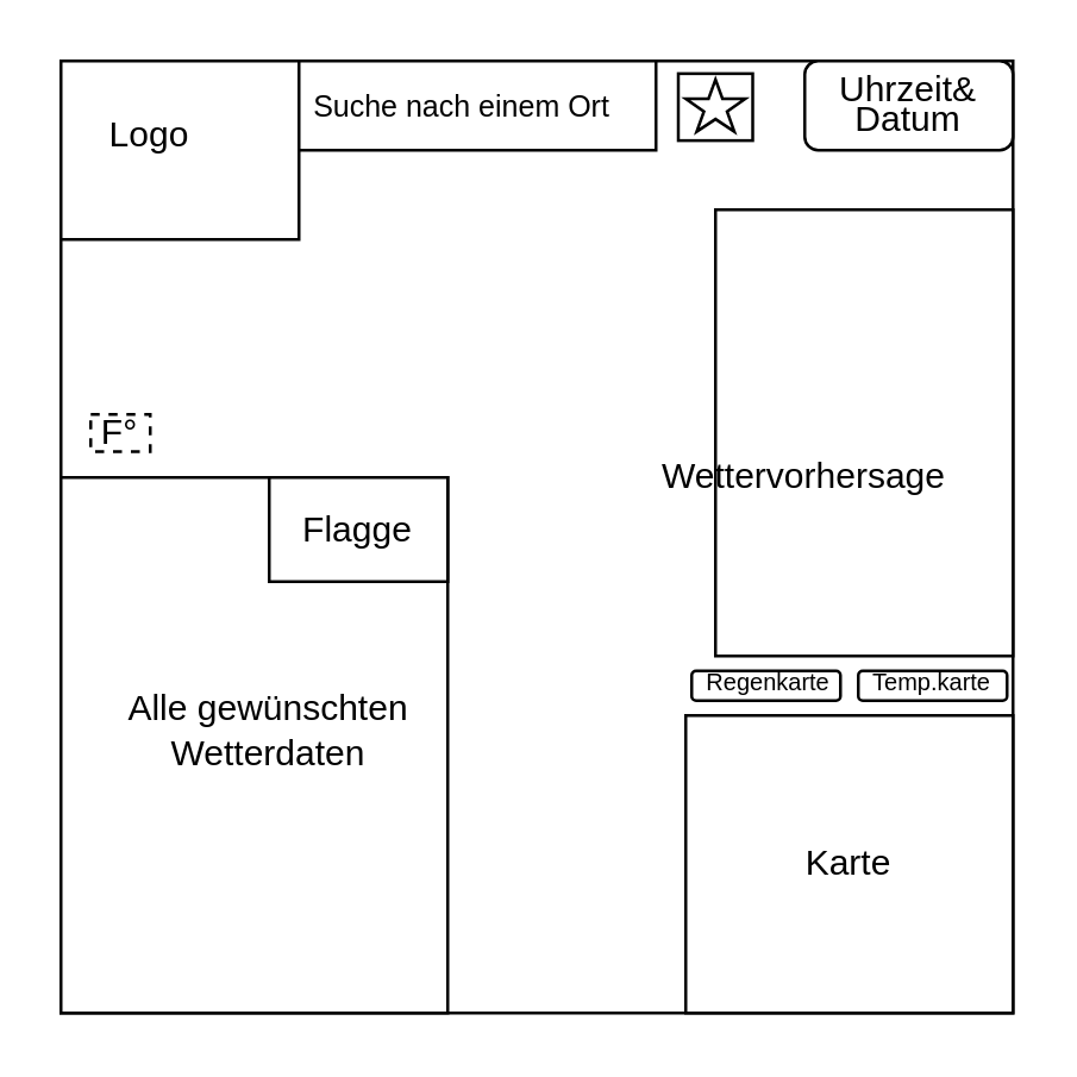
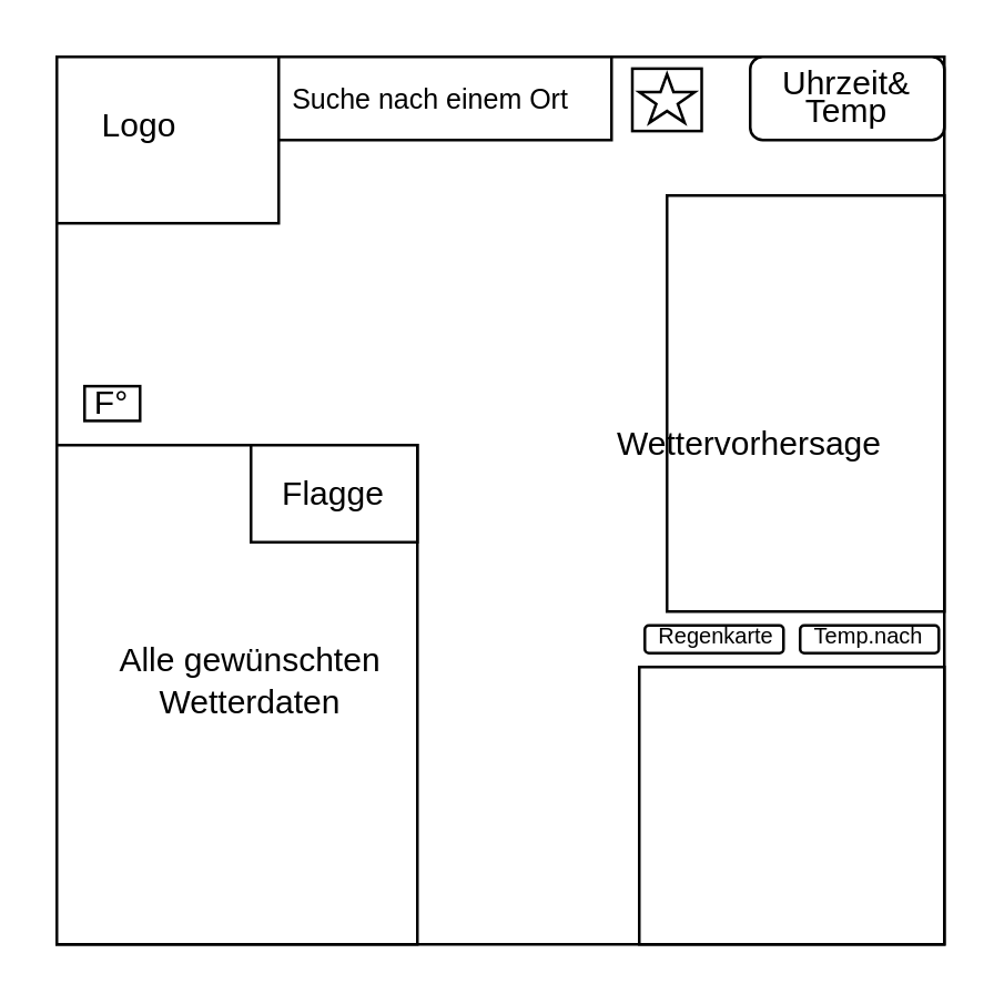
  <mxCell id="0" />
  <mxCell id="1" parent="0" />
  <mxCell id="2" value="" style="whiteSpace=wrap;html=1;aspect=fixed;" vertex="1" parent="1"><mxGeometry x="20" y="20" width="320" height="320" as="geometry" /></mxCell>
  <mxCell id="3" value="" style="rounded=0;whiteSpace=wrap;html=1;" vertex="1" parent="1"><mxGeometry x="20" y="20" width="80" height="60" as="geometry" /></mxCell>
  <mxCell id="4" value="" style="rounded=0;whiteSpace=wrap;html=1;" vertex="1" parent="1"><mxGeometry x="100" y="20" width="120" height="30" as="geometry" /></mxCell>
  <mxCell id="5" value="&lt;font style=&quot;font-size: 10px&quot;&gt;Suche nach einem Ort&lt;/font&gt;" style="text;html=1;strokeColor=none;fillColor=none;align=center;verticalAlign=middle;whiteSpace=wrap;rounded=0;" vertex="1" parent="1"><mxGeometry x="100" y="20" width="110" height="30" as="geometry" /></mxCell>
  <mxCell id="6" value="" style="rounded=0;whiteSpace=wrap;html=1;" vertex="1" parent="1"><mxGeometry x="230" y="240" width="110" height="100" as="geometry" /></mxCell>
  <mxCell id="7" value="" style="rounded=0;whiteSpace=wrap;html=1;" vertex="1" parent="1"><mxGeometry x="20" y="160" width="130" height="180" as="geometry" /></mxCell>
  <mxCell id="8" value="" style="rounded=0;whiteSpace=wrap;html=1;" vertex="1" parent="1"><mxGeometry x="240" y="70" width="100" height="150" as="geometry" /></mxCell>
  <mxCell id="9" value="" style="rounded=1;whiteSpace=wrap;html=1;" vertex="1" parent="1"><mxGeometry x="232" y="225" width="50" height="10" as="geometry" /></mxCell>
  <mxCell id="10" value="" style="rounded=1;whiteSpace=wrap;html=1;" vertex="1" parent="1"><mxGeometry x="288" y="225" width="50" height="10" as="geometry" /></mxCell>
  <mxCell id="11" value="Wettervorhersage" style="text;html=1;strokeColor=none;fillColor=none;align=center;verticalAlign=middle;whiteSpace=wrap;rounded=0;" vertex="1" parent="1"><mxGeometry x="250" y="137.5" width="40" height="45" as="geometry" /></mxCell>
  <mxCell id="12" value="&lt;font style=&quot;font-size: 8px&quot;&gt;Regenkarte&lt;/font&gt;" style="text;html=1;strokeColor=none;fillColor=none;align=center;verticalAlign=middle;whiteSpace=wrap;rounded=0;" vertex="1" parent="1"><mxGeometry x="238" y="218" width="40" height="20" as="geometry" /></mxCell>
- <mxCell id="13" value="&lt;font style=&quot;font-size: 8px&quot;&gt;Temp.karte&lt;/font&gt;" style="text;html=1;strokeColor=none;fillColor=none;align=center;verticalAlign=middle;whiteSpace=wrap;rounded=0;" vertex="1" parent="1"><mxGeometry x="293" y="218" width="40" height="20" as="geometry" /></mxCell>
- <mxCell id="14" value="Karte" style="text;html=1;strokeColor=none;fillColor=none;align=center;verticalAlign=middle;whiteSpace=wrap;rounded=0;" vertex="1" parent="1"><mxGeometry x="265" y="280" width="40" height="20" as="geometry" /></mxCell>
+ <mxCell id="13" value="&lt;font style=&quot;font-size: 8px&quot;&gt;Temp.nach&lt;/font&gt;" style="text;html=1;strokeColor=none;fillColor=none;align=center;verticalAlign=middle;whiteSpace=wrap;rounded=0;" vertex="1" parent="1"><mxGeometry x="293" y="218" width="40" height="20" as="geometry" /></mxCell>
  <mxCell id="15" value="Alle gewünschten Wetterdaten" style="text;html=1;strokeColor=none;fillColor=none;align=center;verticalAlign=middle;whiteSpace=wrap;rounded=0;" vertex="1" parent="1"><mxGeometry x="40" y="235" width="100" height="20" as="geometry" /></mxCell>
  <mxCell id="16" value="" style="rounded=0;whiteSpace=wrap;html=1;" vertex="1" parent="1"><mxGeometry x="90" y="160" width="60" height="35" as="geometry" /></mxCell>
  <mxCell id="17" value="Flagge" style="text;html=1;strokeColor=none;fillColor=none;align=center;verticalAlign=middle;whiteSpace=wrap;rounded=0;" vertex="1" parent="1"><mxGeometry x="100" y="167.5" width="40" height="20" as="geometry" /></mxCell>
  <mxCell id="18" value="Logo" style="text;html=1;strokeColor=none;fillColor=none;align=center;verticalAlign=middle;whiteSpace=wrap;rounded=0;" vertex="1" parent="1"><mxGeometry x="30" y="35" width="40" height="20" as="geometry" /></mxCell>
  <mxCell id="19" value="" style="rounded=1;whiteSpace=wrap;html=1;" vertex="1" parent="1"><mxGeometry x="270" y="20" width="70" height="30" as="geometry" /></mxCell>
- <mxCell id="20" value="Datum" style="text;html=1;strokeColor=none;fillColor=none;align=center;verticalAlign=middle;whiteSpace=wrap;rounded=0;" vertex="1" parent="1"><mxGeometry x="285" y="30" width="40" height="20" as="geometry" /></mxCell>
+ <mxCell id="20" value="Temp" style="text;html=1;strokeColor=none;fillColor=none;align=center;verticalAlign=middle;whiteSpace=wrap;rounded=0;" vertex="1" parent="1"><mxGeometry x="285" y="30" width="40" height="20" as="geometry" /></mxCell>
  <mxCell id="21" value="Uhrzeit&amp;amp;" style="text;html=1;strokeColor=none;fillColor=none;align=center;verticalAlign=middle;whiteSpace=wrap;rounded=0;" vertex="1" parent="1"><mxGeometry x="285" y="20" width="40" height="20" as="geometry" /></mxCell>
- <mxCell id="22" value="F°" style="rounded=0;whiteSpace=wrap;html=1;dashed=1;" vertex="1" parent="1"><mxGeometry x="30" y="138.75" width="20" height="12.5" as="geometry" /></mxCell>
+ <mxCell id="22" value="F°" style="rounded=0;whiteSpace=wrap;html=1;" vertex="1" parent="1"><mxGeometry x="30" y="138.75" width="20" height="12.5" as="geometry" /></mxCell>
  <mxCell id="23" value="" style="rounded=0;whiteSpace=wrap;html=1;" vertex="1" parent="1"><mxGeometry x="227.5" y="24.25" width="25" height="22.5" as="geometry" /></mxCell>
  <mxCell id="24" value="" style="verticalLabelPosition=bottom;verticalAlign=top;html=1;shape=mxgraph.basic.star" vertex="1" parent="1"><mxGeometry x="230" y="26.25" width="20" height="17.5" as="geometry" /></mxCell>
